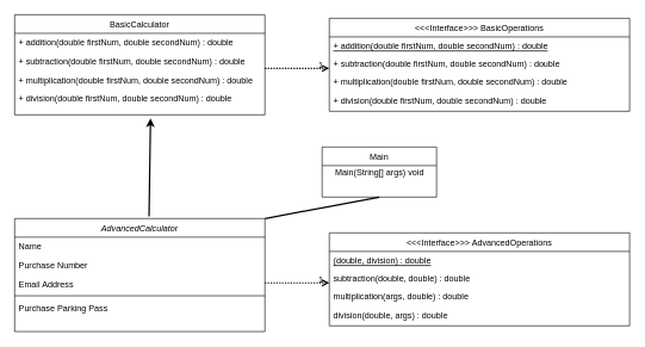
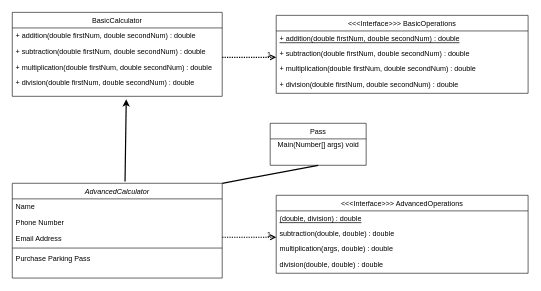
  <mxCell id="0" />
  <mxCell id="1" parent="0" />
  <mxCell id="2" value="AdvancedCalculator" style="swimlane;fontStyle=2;align=center;verticalAlign=top;childLayout=stackLayout;horizontal=1;startSize=26;horizontalStack=0;resizeParent=1;resizeLast=0;collapsible=1;marginBottom=0;rounded=0;shadow=0;strokeWidth=1;" parent="1" vertex="1"><mxGeometry x="20" y="305" width="350" height="158" as="geometry"><mxRectangle x="230" y="140" width="160" height="26" as="alternateBounds" /></mxGeometry></mxCell>
  <mxCell id="3" value="Name" style="text;align=left;verticalAlign=top;spacingLeft=4;spacingRight=4;overflow=hidden;rotatable=0;points=[[0,0.5],[1,0.5]];portConstraint=eastwest;" parent="2" vertex="1"><mxGeometry y="26" width="350" height="26" as="geometry" /></mxCell>
- <mxCell id="4" value="Purchase Number" style="text;align=left;verticalAlign=top;spacingLeft=4;spacingRight=4;overflow=hidden;rotatable=0;points=[[0,0.5],[1,0.5]];portConstraint=eastwest;rounded=0;shadow=0;html=0;" parent="2" vertex="1"><mxGeometry y="52" width="350" height="26" as="geometry" /></mxCell>
+ <mxCell id="4" value="Phone Number" style="text;align=left;verticalAlign=top;spacingLeft=4;spacingRight=4;overflow=hidden;rotatable=0;points=[[0,0.5],[1,0.5]];portConstraint=eastwest;rounded=0;shadow=0;html=0;" parent="2" vertex="1"><mxGeometry y="52" width="350" height="26" as="geometry" /></mxCell>
  <mxCell id="5" value="Email Address" style="text;align=left;verticalAlign=top;spacingLeft=4;spacingRight=4;overflow=hidden;rotatable=0;points=[[0,0.5],[1,0.5]];portConstraint=eastwest;rounded=0;shadow=0;html=0;" parent="2" vertex="1"><mxGeometry y="78" width="350" height="26" as="geometry" /></mxCell>
  <mxCell id="6" value="" style="line;html=1;strokeWidth=1;align=left;verticalAlign=middle;spacingTop=-1;spacingLeft=3;spacingRight=3;rotatable=0;labelPosition=right;points=[];portConstraint=eastwest;" parent="2" vertex="1"><mxGeometry y="104" width="350" height="8" as="geometry" /></mxCell>
  <mxCell id="7" value="Purchase Parking Pass" style="text;align=left;verticalAlign=top;spacingLeft=4;spacingRight=4;overflow=hidden;rotatable=0;points=[[0,0.5],[1,0.5]];portConstraint=eastwest;" parent="2" vertex="1"><mxGeometry y="112" width="350" height="26" as="geometry" /></mxCell>
  <mxCell id="8" value="&lt;&lt;&lt;Interface&gt;&gt;&gt; BasicOperations&#10;" style="swimlane;fontStyle=0;align=center;verticalAlign=top;childLayout=stackLayout;horizontal=1;startSize=26;horizontalStack=0;resizeParent=1;resizeLast=0;collapsible=1;marginBottom=0;rounded=0;shadow=0;strokeWidth=1;" parent="1" vertex="1"><mxGeometry x="460" y="25" width="420" height="130" as="geometry"><mxRectangle x="130" y="380" width="160" height="26" as="alternateBounds" /></mxGeometry></mxCell>
  <mxCell id="9" value="+ addition(double firstNum, double secondNum) : double" style="text;align=left;verticalAlign=top;spacingLeft=4;spacingRight=4;overflow=hidden;rotatable=0;points=[[0,0.5],[1,0.5]];portConstraint=eastwest;fontStyle=4" parent="8" vertex="1"><mxGeometry y="26" width="420" height="24" as="geometry" /></mxCell>
  <mxCell id="10" value="+ subtraction(double firstNum, double secondNum) : double" style="text;align=left;verticalAlign=top;spacingLeft=4;spacingRight=4;overflow=hidden;rotatable=0;points=[[0,0.5],[1,0.5]];portConstraint=eastwest;" parent="8" vertex="1"><mxGeometry y="50" width="420" height="26" as="geometry" /></mxCell>
  <mxCell id="11" value="+ multiplication(double firstNum, double secondNum) : double" style="text;align=left;verticalAlign=top;spacingLeft=4;spacingRight=4;overflow=hidden;rotatable=0;points=[[0,0.5],[1,0.5]];portConstraint=eastwest;" parent="8" vertex="1"><mxGeometry y="76" width="420" height="26" as="geometry" /></mxCell>
  <mxCell id="12" value="+ division(double firstNum, double secondNum) : double" style="text;align=left;verticalAlign=top;spacingLeft=4;spacingRight=4;overflow=hidden;rotatable=0;points=[[0,0.5],[1,0.5]];portConstraint=eastwest;rounded=0;shadow=0;html=0;" vertex="1" parent="8"><mxGeometry y="102" width="420" height="26" as="geometry" /></mxCell>
- <mxCell id="13" value="Main" style="swimlane;fontStyle=0;align=center;verticalAlign=top;childLayout=stackLayout;horizontal=1;startSize=26;horizontalStack=0;resizeParent=1;resizeLast=0;collapsible=1;marginBottom=0;rounded=0;shadow=0;strokeWidth=1;" parent="1" vertex="1"><mxGeometry x="450" y="205" width="160" height="70" as="geometry"><mxRectangle x="340" y="380" width="170" height="26" as="alternateBounds" /></mxGeometry></mxCell>
- <mxCell id="14" value="Main(String[] args) void" style="text;html=1;align=center;verticalAlign=middle;resizable=0;points=[];autosize=1;" vertex="1" parent="13"><mxGeometry y="26" width="160" height="20" as="geometry" /></mxCell>
+ <mxCell id="13" value="Pass" style="swimlane;fontStyle=0;align=center;verticalAlign=top;childLayout=stackLayout;horizontal=1;startSize=26;horizontalStack=0;resizeParent=1;resizeLast=0;collapsible=1;marginBottom=0;rounded=0;shadow=0;strokeWidth=1;" parent="1" vertex="1"><mxGeometry x="450" y="205" width="160" height="70" as="geometry"><mxRectangle x="340" y="380" width="170" height="26" as="alternateBounds" /></mxGeometry></mxCell>
+ <mxCell id="14" value="Main(Number[] args) void" style="text;html=1;align=center;verticalAlign=middle;resizable=0;points=[];autosize=1;" vertex="1" parent="13"><mxGeometry y="26" width="160" height="20" as="geometry" /></mxCell>
  <mxCell id="15" value="BasicCalculator" style="swimlane;fontStyle=0;align=center;verticalAlign=top;childLayout=stackLayout;horizontal=1;startSize=26;horizontalStack=0;resizeParent=1;resizeLast=0;collapsible=1;marginBottom=0;rounded=0;shadow=0;strokeWidth=1;" parent="1" vertex="1"><mxGeometry x="20" y="20" width="350" height="140" as="geometry"><mxRectangle x="550" y="140" width="160" height="26" as="alternateBounds" /></mxGeometry></mxCell>
  <mxCell id="16" value="+ addition(double firstNum, double secondNum) : double" style="text;align=left;verticalAlign=top;spacingLeft=4;spacingRight=4;overflow=hidden;rotatable=0;points=[[0,0.5],[1,0.5]];portConstraint=eastwest;" parent="15" vertex="1"><mxGeometry y="26" width="350" height="26" as="geometry" /></mxCell>
  <mxCell id="17" value="+ subtraction(double firstNum, double secondNum) : double" style="text;align=left;verticalAlign=top;spacingLeft=4;spacingRight=4;overflow=hidden;rotatable=0;points=[[0,0.5],[1,0.5]];portConstraint=eastwest;rounded=0;shadow=0;html=0;" parent="15" vertex="1"><mxGeometry y="52" width="350" height="26" as="geometry" /></mxCell>
  <mxCell id="18" value="+ multiplication(double firstNum, double secondNum) : double" style="text;align=left;verticalAlign=top;spacingLeft=4;spacingRight=4;overflow=hidden;rotatable=0;points=[[0,0.5],[1,0.5]];portConstraint=eastwest;rounded=0;shadow=0;html=0;" parent="15" vertex="1"><mxGeometry y="78" width="350" height="26" as="geometry" /></mxCell>
  <mxCell id="19" value="+ division(double firstNum, double secondNum) : double" style="text;align=left;verticalAlign=top;spacingLeft=4;spacingRight=4;overflow=hidden;rotatable=0;points=[[0,0.5],[1,0.5]];portConstraint=eastwest;rounded=0;shadow=0;html=0;" parent="15" vertex="1"><mxGeometry y="104" width="350" height="26" as="geometry" /></mxCell>
  <mxCell id="20" value="" style="endArrow=open;shadow=0;strokeWidth=2;rounded=0;endFill=1;edgeStyle=elbowEdgeStyle;elbow=vertical;jumpStyle=none;dashed=1;dashPattern=1 1;" parent="1" edge="1"><mxGeometry x="0.5" y="41" relative="1" as="geometry"><mxPoint x="370" y="95" as="sourcePoint" /><mxPoint x="460" y="95" as="targetPoint" /><mxPoint x="-40" y="32" as="offset" /><Array as="points"><mxPoint x="420" y="95" /></Array></mxGeometry></mxCell>
  <mxCell id="21" value="1" style="resizable=0;align=right;verticalAlign=bottom;labelBackgroundColor=none;fontSize=12;" parent="20" connectable="0" vertex="1"><mxGeometry x="1" relative="1" as="geometry"><mxPoint x="-7" y="4" as="offset" /></mxGeometry></mxCell>
  <mxCell id="22" value="&lt;&lt;&lt;Interface&gt;&gt;&gt; AdvancedOperations&#10;" style="swimlane;fontStyle=0;align=center;verticalAlign=top;childLayout=stackLayout;horizontal=1;startSize=26;horizontalStack=0;resizeParent=1;resizeLast=0;collapsible=1;marginBottom=0;rounded=0;shadow=0;strokeWidth=1;" parent="1" vertex="1"><mxGeometry x="460" y="325" width="420" height="130" as="geometry"><mxRectangle x="130" y="380" width="160" height="26" as="alternateBounds" /></mxGeometry></mxCell>
  <mxCell id="23" value="(double, division) : double" style="text;align=left;verticalAlign=top;spacingLeft=4;spacingRight=4;overflow=hidden;rotatable=0;points=[[0,0.5],[1,0.5]];portConstraint=eastwest;fontStyle=4" parent="22" vertex="1"><mxGeometry y="26" width="420" height="24" as="geometry" /></mxCell>
  <mxCell id="24" value="subtraction(double, double) : double" style="text;align=left;verticalAlign=top;spacingLeft=4;spacingRight=4;overflow=hidden;rotatable=0;points=[[0,0.5],[1,0.5]];portConstraint=eastwest;" parent="22" vertex="1"><mxGeometry y="50" width="420" height="26" as="geometry" /></mxCell>
  <mxCell id="25" value="multiplication(args, double) : double" style="text;align=left;verticalAlign=top;spacingLeft=4;spacingRight=4;overflow=hidden;rotatable=0;points=[[0,0.5],[1,0.5]];portConstraint=eastwest;" parent="22" vertex="1"><mxGeometry y="76" width="420" height="26" as="geometry" /></mxCell>
- <mxCell id="26" value="division(double, args) : double" style="text;align=left;verticalAlign=top;spacingLeft=4;spacingRight=4;overflow=hidden;rotatable=0;points=[[0,0.5],[1,0.5]];portConstraint=eastwest;" parent="22" vertex="1"><mxGeometry y="102" width="420" height="26" as="geometry" /></mxCell>
+ <mxCell id="26" value="division(double, double) : double" style="text;align=left;verticalAlign=top;spacingLeft=4;spacingRight=4;overflow=hidden;rotatable=0;points=[[0,0.5],[1,0.5]];portConstraint=eastwest;" parent="22" vertex="1"><mxGeometry y="102" width="420" height="26" as="geometry" /></mxCell>
  <mxCell id="27" value="" style="endArrow=open;shadow=0;strokeWidth=2;rounded=0;endFill=1;edgeStyle=elbowEdgeStyle;elbow=vertical;jumpStyle=none;dashed=1;dashPattern=1 1;" edge="1" parent="1"><mxGeometry x="0.5" y="41" relative="1" as="geometry"><mxPoint x="370" y="395" as="sourcePoint" /><mxPoint x="460" y="395" as="targetPoint" /><mxPoint x="-40" y="32" as="offset" /><Array as="points"><mxPoint x="420" y="395" /></Array></mxGeometry></mxCell>
  <mxCell id="28" value="1" style="resizable=0;align=right;verticalAlign=bottom;labelBackgroundColor=none;fontSize=12;" connectable="0" vertex="1" parent="27"><mxGeometry x="1" relative="1" as="geometry"><mxPoint x="-7" y="4" as="offset" /></mxGeometry></mxCell>
  <mxCell id="29" value="" style="endArrow=classic;html=1;strokeWidth=2;exitX=0.537;exitY=-0.019;exitDx=0;exitDy=0;exitPerimeter=0;" edge="1" parent="1" source="2"><mxGeometry width="50" height="50" relative="1" as="geometry"><mxPoint x="520" y="335" as="sourcePoint" /><mxPoint x="210" y="165" as="targetPoint" /></mxGeometry></mxCell>
  <mxCell id="30" value="" style="endArrow=none;html=1;strokeWidth=2;entryX=0.5;entryY=1;entryDx=0;entryDy=0;exitX=1;exitY=0;exitDx=0;exitDy=0;" edge="1" parent="1" source="2" target="13"><mxGeometry width="50" height="50" relative="1" as="geometry"><mxPoint x="520" y="335" as="sourcePoint" /><mxPoint x="570" y="285" as="targetPoint" /></mxGeometry></mxCell>
